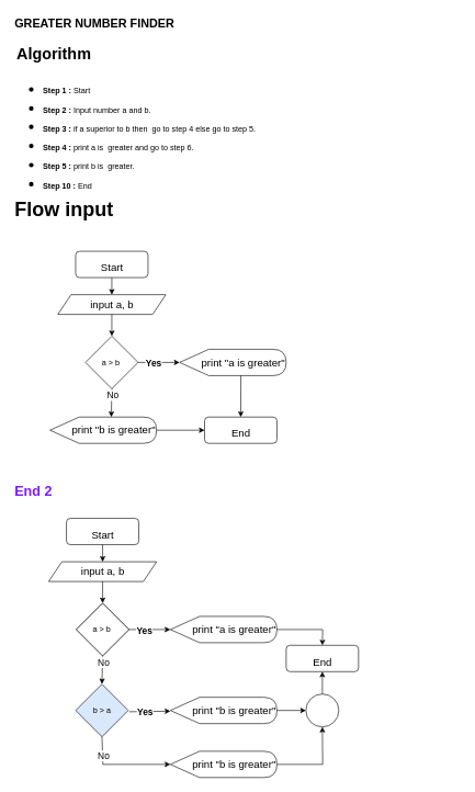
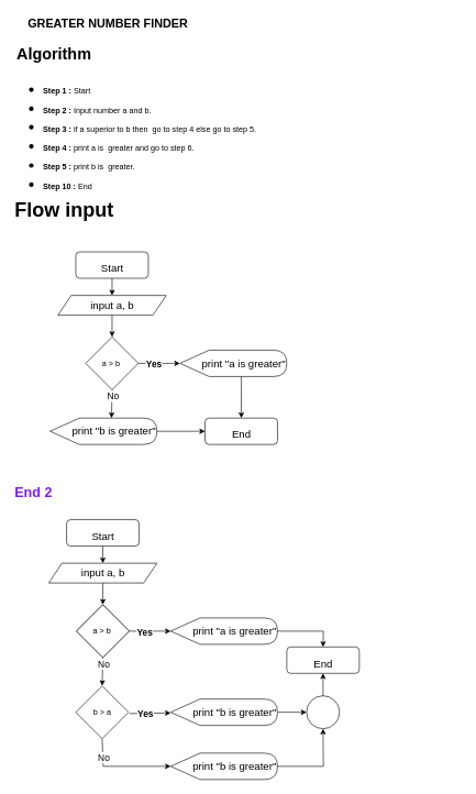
  <mxCell id="0" />
  <mxCell id="1" parent="0" />
  <mxCell id="2" value="&lt;h1&gt;&lt;span&gt;Algorithm&lt;/span&gt;&lt;/h1&gt;&lt;h1&gt;&lt;ul&gt;&lt;li&gt;&lt;span style=&quot;font-size: 12px&quot;&gt;Step 1 :&lt;/span&gt;&lt;span style=&quot;font-size: 12px ; font-weight: normal&quot;&gt; Start&lt;/span&gt;&lt;/li&gt;&lt;li&gt;&lt;span style=&quot;font-size: 12px&quot;&gt;Step 2 :&lt;/span&gt;&lt;span style=&quot;font-size: 12px ; font-weight: normal&quot;&gt;&amp;nbsp;Input number a and b.&lt;/span&gt;&lt;/li&gt;&lt;li&gt;&lt;span style=&quot;font-size: 12px&quot;&gt;Step 3 :&lt;/span&gt;&lt;span style=&quot;font-size: 12px ; font-weight: normal&quot;&gt;&amp;nbsp;if a &lt;/span&gt;&lt;span style=&quot;font-size: 12px ; font-weight: 400&quot;&gt;superior&lt;/span&gt;&lt;span style=&quot;font-size: 12px ; font-weight: normal&quot;&gt;&amp;nbsp;to b then&amp;nbsp; go to step 4 else go to step 5&lt;/span&gt;&lt;span style=&quot;font-size: 12px ; font-weight: 400&quot;&gt;.&lt;/span&gt;&lt;/li&gt;&lt;li&gt;&lt;span style=&quot;font-size: 12px&quot;&gt;Step 4 :&lt;/span&gt;&lt;span style=&quot;font-size: 12px ; font-weight: normal&quot;&gt;&amp;nbsp;print a is&amp;nbsp; greater and go to step 6.&lt;/span&gt;&lt;/li&gt;&lt;li&gt;&lt;span style=&quot;font-size: 12px&quot;&gt;Step 5 :&lt;/span&gt;&lt;span style=&quot;font-size: 12px ; font-weight: normal&quot;&gt;&amp;nbsp;print b is&amp;nbsp; greater.&lt;/span&gt;&lt;/li&gt;&lt;li&gt;&lt;span style=&quot;font-size: 12px&quot;&gt;Step 10 :&lt;/span&gt;&lt;span style=&quot;font-size: 12px ; font-weight: normal&quot;&gt;&amp;nbsp;End&lt;/span&gt;&lt;/li&gt;&lt;li&gt;&lt;/li&gt;&lt;/ul&gt;&lt;/h1&gt;" style="text;html=1;strokeColor=none;fillColor=none;spacing=5;spacingTop=-20;whiteSpace=wrap;overflow=hidden;rounded=0;" parent="1" vertex="1"><mxGeometry x="20" y="61" width="680" height="240" as="geometry" /></mxCell>
- <mxCell id="3" value="&lt;b&gt;&lt;font style=&quot;font-size: 18px&quot;&gt;GREATER NUMBER FINDER&lt;/font&gt;&lt;/b&gt;" style="text;html=1;strokeColor=none;fillColor=none;align=left;verticalAlign=middle;whiteSpace=wrap;rounded=0;" parent="1" vertex="1"><mxGeometry x="20" y="20" width="470" height="30" as="geometry" /></mxCell>
+ <mxCell id="3" value="&lt;b&gt;&lt;font style=&quot;font-size: 18px&quot;&gt;GREATER NUMBER FINDER&lt;/font&gt;&lt;/b&gt;" style="text;html=1;strokeColor=none;fillColor=none;align=left;verticalAlign=middle;whiteSpace=wrap;rounded=0;" parent="1" vertex="1"><mxGeometry x="40" y="20" width="470" height="30" as="geometry" /></mxCell>
  <mxCell id="4" value="&lt;h1&gt;&lt;font style=&quot;font-size: 30px&quot;&gt;Flow input&lt;/font&gt;&lt;/h1&gt;" style="text;html=1;strokeColor=none;fillColor=none;align=left;verticalAlign=middle;whiteSpace=wrap;rounded=0;fontSize=18;" parent="1" vertex="1"><mxGeometry x="20" y="300" width="210" height="30" as="geometry" /></mxCell>
  <mxCell id="5" value="&lt;font style=&quot;font-size: 16px&quot;&gt;Start&lt;/font&gt;" style="rounded=1;whiteSpace=wrap;html=1;fontSize=30;align=center;" vertex="1" parent="1"><mxGeometry x="114.5" y="381" width="110" height="40" as="geometry" /></mxCell>
  <mxCell id="6" value="input a, b" style="shape=parallelogram;perimeter=parallelogramPerimeter;whiteSpace=wrap;html=1;fixedSize=1;fontSize=16;" vertex="1" parent="1"><mxGeometry x="87.5" y="447" width="164" height="30" as="geometry" /></mxCell>
  <mxCell id="7" value="" style="endArrow=classic;html=1;rounded=0;fontSize=16;entryX=0.5;entryY=0;entryDx=0;entryDy=0;exitX=0.5;exitY=1;exitDx=0;exitDy=0;" edge="1" source="5" target="6" parent="1"><mxGeometry width="50" height="50" relative="1" as="geometry"><mxPoint x="214.5" y="397" as="sourcePoint" /><mxPoint x="264.5" y="347" as="targetPoint" /></mxGeometry></mxCell>
  <mxCell id="8" value="a &amp;gt; b&amp;nbsp;" style="rhombus;whiteSpace=wrap;html=1;" vertex="1" parent="1"><mxGeometry x="129.5" y="510" width="80" height="80" as="geometry" /></mxCell>
  <mxCell id="9" value="" style="endArrow=classic;html=1;rounded=0;entryX=0.5;entryY=0;entryDx=0;entryDy=0;exitX=0.5;exitY=1;exitDx=0;exitDy=0;" edge="1" source="6" target="8" parent="1"><mxGeometry width="50" height="50" relative="1" as="geometry"><mxPoint x="214.5" y="530" as="sourcePoint" /><mxPoint x="264.5" y="480" as="targetPoint" /></mxGeometry></mxCell>
  <mxCell id="10" value="" style="endArrow=classic;html=1;rounded=0;exitX=1;exitY=0.5;exitDx=0;exitDy=0;entryX=0;entryY=0.5;entryDx=0;entryDy=0;entryPerimeter=0;" edge="1" source="8" target="12" parent="1"><mxGeometry width="50" height="50" relative="1" as="geometry"><mxPoint x="214.5" y="530" as="sourcePoint" /><mxPoint x="294.5" y="550" as="targetPoint" /></mxGeometry></mxCell>
  <mxCell id="11" value="&lt;b&gt;&lt;font style=&quot;font-size: 14px&quot;&gt;Yes&lt;/font&gt;&lt;/b&gt;" style="edgeLabel;html=1;align=center;verticalAlign=middle;resizable=0;points=[];" vertex="1" connectable="0" parent="10"><mxGeometry x="-0.273" y="-1" relative="1" as="geometry"><mxPoint as="offset" /></mxGeometry></mxCell>
  <mxCell id="12" value="print &quot;a is greater&quot;" style="shape=display;whiteSpace=wrap;html=1;fontSize=16;size=0.274;align=right;" vertex="1" parent="1"><mxGeometry x="272.5" y="530" width="162" height="40" as="geometry" /></mxCell>
  <mxCell id="13" value="" style="endArrow=classic;html=1;rounded=0;fontSize=14;exitX=0.5;exitY=1;exitDx=0;exitDy=0;entryX=0;entryY=0;entryDx=93.168;entryDy=0;entryPerimeter=0;" edge="1" source="8" target="15" parent="1"><mxGeometry width="50" height="50" relative="1" as="geometry"><mxPoint x="214.5" y="820" as="sourcePoint" /><mxPoint x="264.5" y="770" as="targetPoint" /></mxGeometry></mxCell>
  <mxCell id="14" value="No" style="edgeLabel;html=1;align=center;verticalAlign=middle;resizable=0;points=[];fontSize=14;" vertex="1" connectable="0" parent="13"><mxGeometry x="-0.598" y="1" relative="1" as="geometry"><mxPoint as="offset" /></mxGeometry></mxCell>
  <mxCell id="15" value="print &quot;b is greater&quot;" style="shape=display;whiteSpace=wrap;html=1;fontSize=16;size=0.274;align=right;" vertex="1" parent="1"><mxGeometry x="75.5" y="633" width="162" height="40" as="geometry" /></mxCell>
  <mxCell id="16" value="&lt;font style=&quot;font-size: 16px&quot;&gt;End&lt;/font&gt;" style="rounded=1;whiteSpace=wrap;html=1;fontSize=30;align=center;" vertex="1" parent="1"><mxGeometry x="310.5" y="633" width="110" height="40" as="geometry" /></mxCell>
  <mxCell id="17" value="" style="endArrow=classic;html=1;rounded=0;fontSize=14;entryX=0;entryY=0.5;entryDx=0;entryDy=0;exitX=1;exitY=0.5;exitDx=0;exitDy=0;exitPerimeter=0;" edge="1" source="15" target="16" parent="1"><mxGeometry width="50" height="50" relative="1" as="geometry"><mxPoint x="214.5" y="640" as="sourcePoint" /><mxPoint x="264.5" y="590" as="targetPoint" /></mxGeometry></mxCell>
  <mxCell id="18" value="" style="endArrow=classic;html=1;rounded=0;fontSize=14;entryX=0.5;entryY=0;entryDx=0;entryDy=0;exitX=0;exitY=0;exitDx=93.168;exitDy=40;exitPerimeter=0;" edge="1" source="12" target="16" parent="1"><mxGeometry width="50" height="50" relative="1" as="geometry"><mxPoint x="214.5" y="640" as="sourcePoint" /><mxPoint x="264.5" y="590" as="targetPoint" /></mxGeometry></mxCell>
  <mxCell id="19" value="&lt;font style=&quot;font-size: 16px&quot;&gt;Start&lt;/font&gt;" style="rounded=1;whiteSpace=wrap;html=1;fontSize=30;align=center;" vertex="1" parent="1"><mxGeometry x="100.5" y="787" width="110" height="40" as="geometry" /></mxCell>
  <mxCell id="20" value="input a, b" style="shape=parallelogram;perimeter=parallelogramPerimeter;whiteSpace=wrap;html=1;fixedSize=1;fontSize=16;" vertex="1" parent="1"><mxGeometry x="73.5" y="853" width="164" height="30" as="geometry" /></mxCell>
  <mxCell id="21" value="" style="endArrow=classic;html=1;rounded=0;fontSize=16;entryX=0.5;entryY=0;entryDx=0;entryDy=0;exitX=0.5;exitY=1;exitDx=0;exitDy=0;" edge="1" source="19" target="20" parent="1"><mxGeometry width="50" height="50" relative="1" as="geometry"><mxPoint x="200.5" y="803" as="sourcePoint" /><mxPoint x="250.5" y="753" as="targetPoint" /></mxGeometry></mxCell>
  <mxCell id="22" value="a &amp;gt; b&amp;nbsp;" style="rhombus;whiteSpace=wrap;html=1;" vertex="1" parent="1"><mxGeometry x="115.5" y="916" width="80" height="80" as="geometry" /></mxCell>
  <mxCell id="23" value="" style="endArrow=classic;html=1;rounded=0;entryX=0.5;entryY=0;entryDx=0;entryDy=0;exitX=0.5;exitY=1;exitDx=0;exitDy=0;" edge="1" source="20" target="22" parent="1"><mxGeometry width="50" height="50" relative="1" as="geometry"><mxPoint x="200.5" y="936" as="sourcePoint" /><mxPoint x="250.5" y="886" as="targetPoint" /></mxGeometry></mxCell>
  <mxCell id="24" value="" style="endArrow=classic;html=1;rounded=0;exitX=1;exitY=0.5;exitDx=0;exitDy=0;entryX=0;entryY=0.5;entryDx=0;entryDy=0;entryPerimeter=0;" edge="1" source="22" target="26" parent="1"><mxGeometry width="50" height="50" relative="1" as="geometry"><mxPoint x="200.5" y="936" as="sourcePoint" /><mxPoint x="280.5" y="956" as="targetPoint" /></mxGeometry></mxCell>
  <mxCell id="25" value="&lt;b&gt;&lt;font style=&quot;font-size: 14px&quot;&gt;Yes&lt;/font&gt;&lt;/b&gt;" style="edgeLabel;html=1;align=center;verticalAlign=middle;resizable=0;points=[];" vertex="1" connectable="0" parent="24"><mxGeometry x="-0.273" y="-1" relative="1" as="geometry"><mxPoint as="offset" /></mxGeometry></mxCell>
  <mxCell id="26" value="print &quot;a is greater&quot;" style="shape=display;whiteSpace=wrap;html=1;fontSize=16;size=0.274;align=right;" vertex="1" parent="1"><mxGeometry x="258.5" y="936" width="162" height="40" as="geometry" /></mxCell>
  <mxCell id="27" value="print &quot;b is greater&quot;" style="shape=display;whiteSpace=wrap;html=1;fontSize=16;size=0.274;align=right;" vertex="1" parent="1"><mxGeometry x="258.5" y="1141" width="162" height="40" as="geometry" /></mxCell>
  <mxCell id="28" value="&lt;font style=&quot;font-size: 16px&quot;&gt;End&lt;/font&gt;" style="rounded=1;whiteSpace=wrap;html=1;fontSize=30;align=center;" vertex="1" parent="1"><mxGeometry x="434.5" y="980" width="110" height="40" as="geometry" /></mxCell>
  <mxCell id="29" value="&lt;b&gt;&lt;font style=&quot;font-size: 21px&quot; color=&quot;#7d19ff&quot;&gt;End 2&lt;/font&gt;&lt;/b&gt;" style="text;html=1;strokeColor=none;fillColor=none;align=left;verticalAlign=middle;whiteSpace=wrap;rounded=0;fontSize=14;" vertex="1" parent="1"><mxGeometry x="20" y="731" width="220" height="30" as="geometry" /></mxCell>
  <mxCell id="30" value="a &amp;gt; b&amp;nbsp;" style="rhombus;whiteSpace=wrap;html=1;" vertex="1" parent="1"><mxGeometry x="115.5" y="916" width="80" height="80" as="geometry" /></mxCell>
  <mxCell id="31" value="" style="endArrow=classic;html=1;rounded=0;fontSize=14;exitX=0.5;exitY=1;exitDx=0;exitDy=0;entryX=0.5;entryY=0;entryDx=0;entryDy=0;" edge="1" source="30" parent="1" target="33"><mxGeometry width="50" height="50" relative="1" as="geometry"><mxPoint x="200.5" y="1226" as="sourcePoint" /><mxPoint x="156" y="1051" as="targetPoint" /></mxGeometry></mxCell>
  <mxCell id="32" value="No" style="edgeLabel;html=1;align=center;verticalAlign=middle;resizable=0;points=[];fontSize=14;" vertex="1" connectable="0" parent="31"><mxGeometry x="-0.598" y="1" relative="1" as="geometry"><mxPoint as="offset" /></mxGeometry></mxCell>
- <mxCell id="33" value="b &amp;gt; a" style="rhombus;whiteSpace=wrap;html=1;fillColor=#dae8fc;" vertex="1" parent="1"><mxGeometry x="114.5" y="1039" width="80" height="80" as="geometry" /></mxCell>
+ <mxCell id="33" value="b &amp;gt; a" style="rhombus;whiteSpace=wrap;html=1;" vertex="1" parent="1"><mxGeometry x="114.5" y="1039" width="80" height="80" as="geometry" /></mxCell>
  <mxCell id="34" value="" style="endArrow=classic;html=1;rounded=0;fontSize=14;exitX=0.5;exitY=1;exitDx=0;exitDy=0;entryX=0;entryY=0.5;entryDx=0;entryDy=0;entryPerimeter=0;" edge="1" source="33" parent="1" target="27"><mxGeometry width="50" height="50" relative="1" as="geometry"><mxPoint x="200.5" y="1371" as="sourcePoint" /><mxPoint x="260" y="1161" as="targetPoint" /><Array as="points"><mxPoint x="156" y="1161" /></Array></mxGeometry></mxCell>
  <mxCell id="35" value="No" style="edgeLabel;html=1;align=center;verticalAlign=middle;resizable=0;points=[];fontSize=14;" vertex="1" connectable="0" parent="34"><mxGeometry x="-0.598" y="1" relative="1" as="geometry"><mxPoint as="offset" /></mxGeometry></mxCell>
  <mxCell id="36" value="" style="endArrow=classic;html=1;rounded=0;" edge="1" parent="1" target="38"><mxGeometry width="50" height="50" relative="1" as="geometry"><mxPoint x="196" y="1081" as="sourcePoint" /><mxPoint x="258.5" y="1101" as="targetPoint" /></mxGeometry></mxCell>
  <mxCell id="37" value="&lt;b&gt;&lt;font style=&quot;font-size: 14px&quot;&gt;Yes&lt;/font&gt;&lt;/b&gt;" style="edgeLabel;html=1;align=center;verticalAlign=middle;resizable=0;points=[];" vertex="1" connectable="0" parent="36"><mxGeometry x="-0.273" y="-1" relative="1" as="geometry"><mxPoint as="offset" /></mxGeometry></mxCell>
  <mxCell id="38" value="print &quot;b is greater&quot;" style="shape=display;whiteSpace=wrap;html=1;fontSize=16;size=0.274;align=right;" vertex="1" parent="1"><mxGeometry x="258.5" y="1059" width="162" height="40" as="geometry" /></mxCell>
  <mxCell id="39" value="" style="endArrow=classic;html=1;rounded=0;fontSize=21;fontColor=#7D19FF;exitX=1;exitY=0.5;exitDx=0;exitDy=0;exitPerimeter=0;entryX=0.5;entryY=0;entryDx=0;entryDy=0;" edge="1" parent="1" source="26" target="28"><mxGeometry width="50" height="50" relative="1" as="geometry"><mxPoint x="330" y="1041" as="sourcePoint" /><mxPoint x="550" y="956" as="targetPoint" /><Array as="points"><mxPoint x="490" y="956" /></Array></mxGeometry></mxCell>
  <mxCell id="40" value="" style="ellipse;whiteSpace=wrap;html=1;aspect=fixed;fontSize=21;fontColor=#7D19FF;" vertex="1" parent="1"><mxGeometry x="464.5" y="1054" width="50" height="50" as="geometry" /></mxCell>
  <mxCell id="41" value="" style="endArrow=classic;html=1;rounded=0;fontSize=21;fontColor=#7D19FF;exitX=1;exitY=0.5;exitDx=0;exitDy=0;exitPerimeter=0;entryX=0;entryY=0.5;entryDx=0;entryDy=0;" edge="1" parent="1" source="38" target="40"><mxGeometry width="50" height="50" relative="1" as="geometry"><mxPoint x="330" y="1041" as="sourcePoint" /><mxPoint x="380" y="991" as="targetPoint" /></mxGeometry></mxCell>
  <mxCell id="42" value="" style="endArrow=classic;html=1;rounded=0;fontSize=21;fontColor=#7D19FF;exitX=1;exitY=0.5;exitDx=0;exitDy=0;exitPerimeter=0;entryX=0.5;entryY=1;entryDx=0;entryDy=0;" edge="1" parent="1" source="27" target="40"><mxGeometry width="50" height="50" relative="1" as="geometry"><mxPoint x="330" y="1041" as="sourcePoint" /><mxPoint x="600" y="1161" as="targetPoint" /><Array as="points"><mxPoint x="490" y="1161" /></Array></mxGeometry></mxCell>
  <mxCell id="43" value="" style="endArrow=classic;html=1;rounded=0;fontSize=21;fontColor=#7D19FF;entryX=0.5;entryY=1;entryDx=0;entryDy=0;exitX=0.5;exitY=0;exitDx=0;exitDy=0;" edge="1" parent="1" source="40" target="28"><mxGeometry width="50" height="50" relative="1" as="geometry"><mxPoint x="330" y="1151" as="sourcePoint" /><mxPoint x="380" y="1101" as="targetPoint" /></mxGeometry></mxCell>
